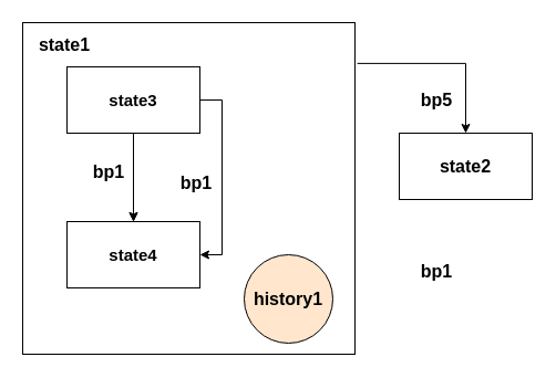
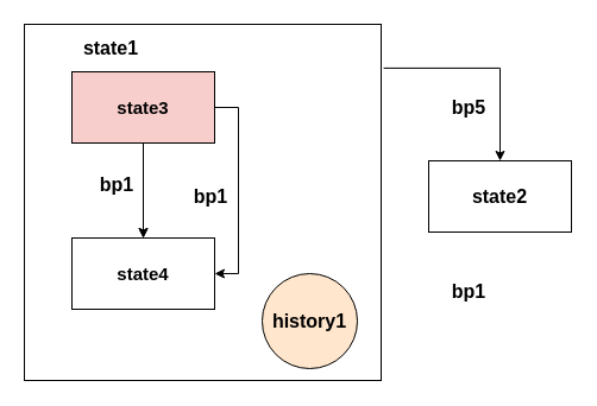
  <mxCell id="0" />
  <mxCell id="1" parent="0" />
  <mxCell id="2" value="" style="rounded=0;whiteSpace=wrap;html=1;" vertex="1" parent="1"><mxGeometry x="20" y="20" width="300" height="300" as="geometry" /></mxCell>
  <mxCell id="3" value="" style="edgeStyle=orthogonalEdgeStyle;rounded=0;orthogonalLoop=1;jettySize=auto;html=1;" edge="1" parent="1" source="4" target="7"><mxGeometry relative="1" as="geometry" /></mxCell>
  <mxCell id="4" value="&lt;b&gt;&lt;font style=&quot;font-size: 16px&quot;&gt;state4&lt;/font&gt;&lt;/b&gt;" style="rounded=0;whiteSpace=wrap;html=1;" vertex="1" parent="1"><mxGeometry x="60" y="60" width="120" height="60" as="geometry" /></mxCell>
  <mxCell id="5" style="edgeStyle=orthogonalEdgeStyle;rounded=0;orthogonalLoop=1;jettySize=auto;html=1;entryX=1;entryY=0.5;entryDx=0;entryDy=0;startArrow=classic;startFill=1;endArrow=none;endFill=0;fontSize=16;" edge="1" parent="1" source="7" target="4"><mxGeometry relative="1" as="geometry"><Array as="points"><mxPoint x="120" y="230" /><mxPoint x="200" y="230" /><mxPoint x="200" y="90" /></Array></mxGeometry></mxCell>
  <mxCell id="6" value="" style="edgeStyle=orthogonalEdgeStyle;rounded=0;orthogonalLoop=1;jettySize=auto;html=1;startArrow=classic;startFill=1;endArrow=none;endFill=0;fontSize=16;" edge="1" parent="1" source="7" target="14"><mxGeometry relative="1" as="geometry" /></mxCell>
  <mxCell id="7" value="&lt;font style=&quot;font-size: 15px&quot;&gt;&lt;b&gt;state4&lt;/b&gt;&lt;/font&gt;" style="rounded=0;whiteSpace=wrap;html=1;" vertex="1" parent="1"><mxGeometry x="60" y="200" width="120" height="60" as="geometry" /></mxCell>
- <mxCell id="8" value="state1" style="text;html=1;strokeColor=none;fillColor=none;align=center;verticalAlign=middle;whiteSpace=wrap;rounded=0;fontStyle=1;fontSize=16;" vertex="1" parent="1"><mxGeometry x="38" y="30" width="40" height="20" as="geometry" /></mxCell>
+ <mxCell id="8" value="state1" style="text;html=1;strokeColor=none;fillColor=none;align=center;verticalAlign=middle;whiteSpace=wrap;rounded=0;fontStyle=1;fontSize=16;" vertex="1" parent="1"><mxGeometry x="73" y="30" width="40" height="20" as="geometry" /></mxCell>
  <mxCell id="9" style="edgeStyle=orthogonalEdgeStyle;rounded=0;orthogonalLoop=1;jettySize=auto;html=1;entryX=1.007;entryY=0.123;entryDx=0;entryDy=0;entryPerimeter=0;startArrow=classic;startFill=1;endArrow=none;endFill=0;fontSize=16;" edge="1" parent="1" source="10" target="2"><mxGeometry relative="1" as="geometry"><Array as="points"><mxPoint x="420" y="57" /></Array></mxGeometry></mxCell>
- <mxCell id="10" value="&lt;font style=&quot;font-size: 16px&quot;&gt;&lt;b&gt;state2&lt;/b&gt;&lt;/font&gt;" style="rounded=0;whiteSpace=wrap;html=1;" vertex="1" parent="1"><mxGeometry x="360" y="120" width="120" height="60" as="geometry" /></mxCell>
+ <mxCell id="10" value="&lt;font style=&quot;font-size: 16px&quot;&gt;&lt;b&gt;state2&lt;/b&gt;&lt;/font&gt;" style="rounded=0;whiteSpace=wrap;html=1;" vertex="1" parent="1"><mxGeometry x="360" y="135" width="120" height="60" as="geometry" /></mxCell>
  <mxCell id="11" value="&lt;font style=&quot;font-size: 16px&quot;&gt;&lt;b&gt;history1&lt;/b&gt;&lt;/font&gt;" style="ellipse;whiteSpace=wrap;html=1;aspect=fixed;fillColor=#ffe6cc;" vertex="1" parent="1"><mxGeometry x="220" y="230" width="80" height="80" as="geometry" /></mxCell>
  <mxCell id="12" value="&lt;b&gt;bp1&lt;/b&gt;" style="rounded=0;whiteSpace=wrap;html=1;fontSize=16;strokeColor=#FFFFFF;" vertex="1" parent="1"><mxGeometry x="78" y="140" width="40" height="30" as="geometry" /></mxCell>
  <mxCell id="13" value="&lt;b&gt;bp1&lt;/b&gt;" style="rounded=0;whiteSpace=wrap;html=1;fontSize=16;strokeColor=#FFFFFF;" vertex="1" parent="1"><mxGeometry x="157" y="150" width="40" height="30" as="geometry" /></mxCell>
- <mxCell id="14" value="&lt;font style=&quot;font-size: 15px&quot;&gt;&lt;b&gt;state3&lt;/b&gt;&lt;/font&gt;" style="rounded=0;whiteSpace=wrap;html=1;" vertex="1" parent="1"><mxGeometry x="60" y="60" width="120" height="60" as="geometry" /></mxCell>
+ <mxCell id="14" value="&lt;font style=&quot;font-size: 15px&quot;&gt;&lt;b&gt;state3&lt;/b&gt;&lt;/font&gt;" style="rounded=0;whiteSpace=wrap;html=1;fillColor=#f8cecc;" vertex="1" parent="1"><mxGeometry x="60" y="60" width="120" height="60" as="geometry" /></mxCell>
  <mxCell id="15" value="&lt;b&gt;bp1&lt;/b&gt;" style="rounded=0;whiteSpace=wrap;html=1;fontSize=16;strokeColor=#FFFFFF;" vertex="1" parent="1"><mxGeometry x="374" y="230" width="40" height="30" as="geometry" /></mxCell>
  <mxCell id="16" value="&lt;b&gt;bp5&lt;/b&gt;" style="rounded=0;whiteSpace=wrap;html=1;fontSize=16;strokeColor=#FFFFFF;" vertex="1" parent="1"><mxGeometry x="374" y="75" width="40" height="30" as="geometry" /></mxCell>
